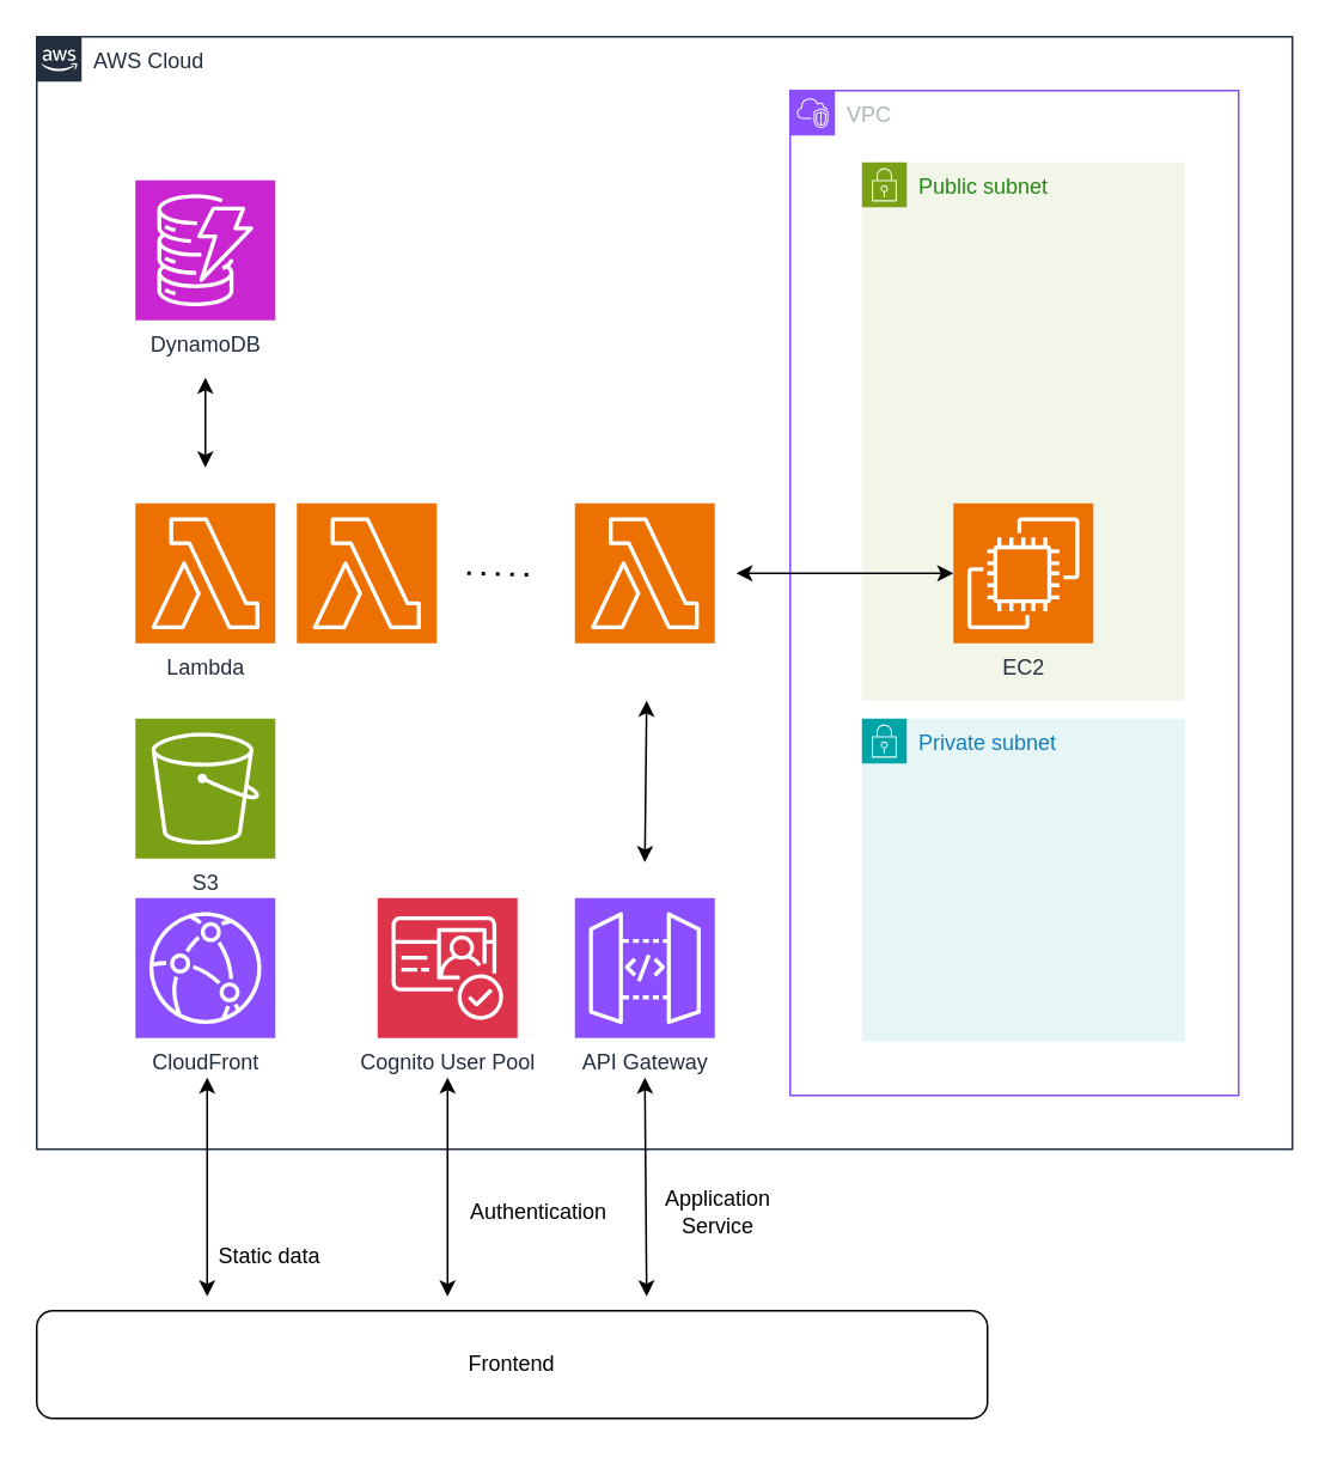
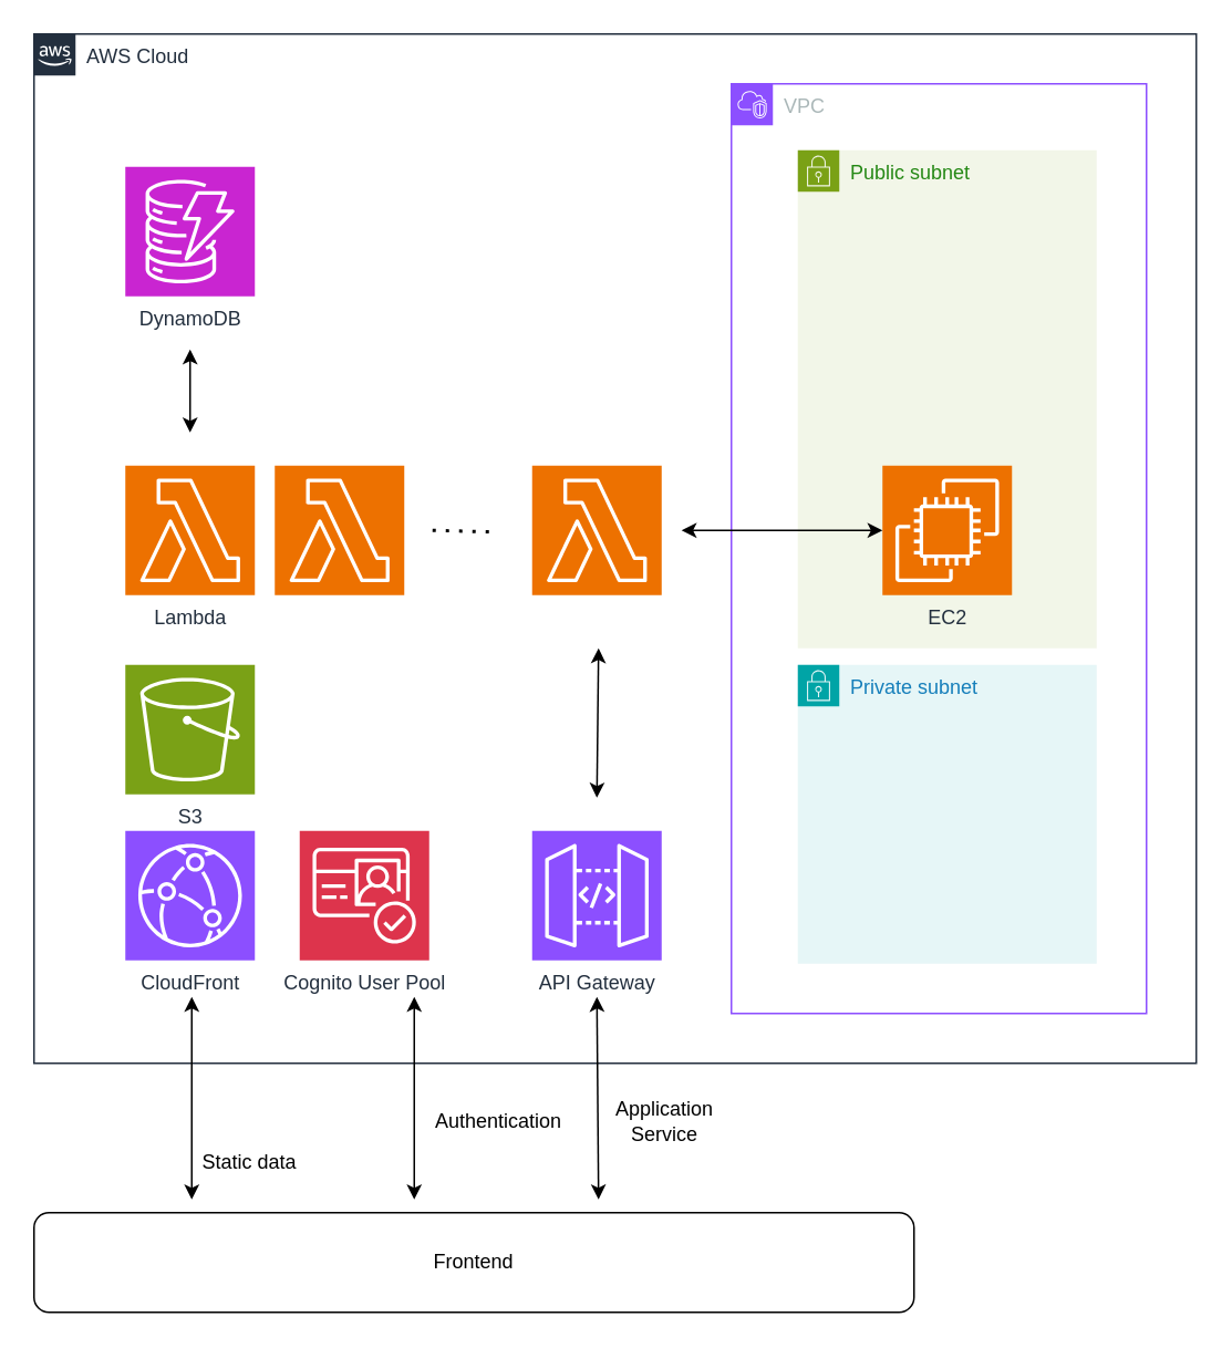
  <mxCell id="0" />
  <mxCell id="1" parent="0" />
  <mxCell id="2" value="AWS Cloud" style="points=[[0,0],[0.25,0],[0.5,0],[0.75,0],[1,0],[1,0.25],[1,0.5],[1,0.75],[1,1],[0.75,1],[0.5,1],[0.25,1],[0,1],[0,0.75],[0,0.5],[0,0.25]];outlineConnect=0;gradientColor=none;html=1;whiteSpace=wrap;fontSize=12;fontStyle=0;container=1;pointerEvents=0;collapsible=0;recursiveResize=0;shape=mxgraph.aws4.group;grIcon=mxgraph.aws4.group_aws_cloud_alt;strokeColor=#232F3E;fillColor=none;verticalAlign=top;align=left;spacingLeft=30;fontColor=#232F3E;dashed=0;" vertex="1" parent="1"><mxGeometry x="20" y="20" width="700" height="620" as="geometry" /></mxCell>
  <mxCell id="3" value="VPC" style="points=[[0,0],[0.25,0],[0.5,0],[0.75,0],[1,0],[1,0.25],[1,0.5],[1,0.75],[1,1],[0.75,1],[0.5,1],[0.25,1],[0,1],[0,0.75],[0,0.5],[0,0.25]];outlineConnect=0;gradientColor=none;html=1;whiteSpace=wrap;fontSize=12;fontStyle=0;container=1;pointerEvents=0;collapsible=0;recursiveResize=0;shape=mxgraph.aws4.group;grIcon=mxgraph.aws4.group_vpc2;strokeColor=#8C4FFF;fillColor=none;verticalAlign=top;align=left;spacingLeft=30;fontColor=#AAB7B8;dashed=0;" vertex="1" parent="2"><mxGeometry x="420" y="30" width="250" height="560" as="geometry" /></mxCell>
  <mxCell id="4" value="Public subnet" style="points=[[0,0],[0.25,0],[0.5,0],[0.75,0],[1,0],[1,0.25],[1,0.5],[1,0.75],[1,1],[0.75,1],[0.5,1],[0.25,1],[0,1],[0,0.75],[0,0.5],[0,0.25]];outlineConnect=0;gradientColor=none;html=1;whiteSpace=wrap;fontSize=12;fontStyle=0;container=1;pointerEvents=0;collapsible=0;recursiveResize=0;shape=mxgraph.aws4.group;grIcon=mxgraph.aws4.group_security_group;grStroke=0;strokeColor=#7AA116;fillColor=#F2F6E8;verticalAlign=top;align=left;spacingLeft=30;fontColor=#248814;dashed=0;" vertex="1" parent="3"><mxGeometry x="40" y="40" width="180" height="300" as="geometry" /></mxCell>
  <mxCell id="5" value="EC2" style="sketch=0;points=[[0,0,0],[0.25,0,0],[0.5,0,0],[0.75,0,0],[1,0,0],[0,1,0],[0.25,1,0],[0.5,1,0],[0.75,1,0],[1,1,0],[0,0.25,0],[0,0.5,0],[0,0.75,0],[1,0.25,0],[1,0.5,0],[1,0.75,0]];outlineConnect=0;fontColor=#232F3E;fillColor=#ED7100;strokeColor=#ffffff;dashed=0;verticalLabelPosition=bottom;verticalAlign=top;align=center;html=1;fontSize=12;fontStyle=0;aspect=fixed;shape=mxgraph.aws4.resourceIcon;resIcon=mxgraph.aws4.ec2;" vertex="1" parent="4"><mxGeometry x="51" y="190" width="78" height="78" as="geometry" /></mxCell>
  <mxCell id="6" value="Private subnet" style="points=[[0,0],[0.25,0],[0.5,0],[0.75,0],[1,0],[1,0.25],[1,0.5],[1,0.75],[1,1],[0.75,1],[0.5,1],[0.25,1],[0,1],[0,0.75],[0,0.5],[0,0.25]];outlineConnect=0;gradientColor=none;html=1;whiteSpace=wrap;fontSize=12;fontStyle=0;container=1;pointerEvents=0;collapsible=0;recursiveResize=0;shape=mxgraph.aws4.group;grIcon=mxgraph.aws4.group_security_group;grStroke=0;strokeColor=#00A4A6;fillColor=#E6F6F7;verticalAlign=top;align=left;spacingLeft=30;fontColor=#147EBA;dashed=0;" vertex="1" parent="3"><mxGeometry x="40" y="350" width="180" height="180" as="geometry" /></mxCell>
  <mxCell id="7" value="DynamoDB" style="sketch=0;points=[[0,0,0],[0.25,0,0],[0.5,0,0],[0.75,0,0],[1,0,0],[0,1,0],[0.25,1,0],[0.5,1,0],[0.75,1,0],[1,1,0],[0,0.25,0],[0,0.5,0],[0,0.75,0],[1,0.25,0],[1,0.5,0],[1,0.75,0]];outlineConnect=0;fontColor=#232F3E;fillColor=#C925D1;strokeColor=#ffffff;dashed=0;verticalLabelPosition=bottom;verticalAlign=top;align=center;html=1;fontSize=12;fontStyle=0;aspect=fixed;shape=mxgraph.aws4.resourceIcon;resIcon=mxgraph.aws4.dynamodb;" vertex="1" parent="2"><mxGeometry x="55" y="80" width="78" height="78" as="geometry" /></mxCell>
  <mxCell id="8" value="API Gateway" style="sketch=0;points=[[0,0,0],[0.25,0,0],[0.5,0,0],[0.75,0,0],[1,0,0],[0,1,0],[0.25,1,0],[0.5,1,0],[0.75,1,0],[1,1,0],[0,0.25,0],[0,0.5,0],[0,0.75,0],[1,0.25,0],[1,0.5,0],[1,0.75,0]];outlineConnect=0;fontColor=#232F3E;fillColor=#8C4FFF;strokeColor=#ffffff;dashed=0;verticalLabelPosition=bottom;verticalAlign=top;align=center;html=1;fontSize=12;fontStyle=0;aspect=fixed;shape=mxgraph.aws4.resourceIcon;resIcon=mxgraph.aws4.api_gateway;" vertex="1" parent="2"><mxGeometry x="300" y="480" width="78" height="78" as="geometry" /></mxCell>
  <mxCell id="9" value="Lambda" style="sketch=0;points=[[0,0,0],[0.25,0,0],[0.5,0,0],[0.75,0,0],[1,0,0],[0,1,0],[0.25,1,0],[0.5,1,0],[0.75,1,0],[1,1,0],[0,0.25,0],[0,0.5,0],[0,0.75,0],[1,0.25,0],[1,0.5,0],[1,0.75,0]];outlineConnect=0;fontColor=#232F3E;fillColor=#ED7100;strokeColor=#ffffff;dashed=0;verticalLabelPosition=bottom;verticalAlign=top;align=center;html=1;fontSize=12;fontStyle=0;aspect=fixed;shape=mxgraph.aws4.resourceIcon;resIcon=mxgraph.aws4.lambda;" vertex="1" parent="2"><mxGeometry x="55" y="260" width="78" height="78" as="geometry" /></mxCell>
  <mxCell id="10" value="" style="sketch=0;points=[[0,0,0],[0.25,0,0],[0.5,0,0],[0.75,0,0],[1,0,0],[0,1,0],[0.25,1,0],[0.5,1,0],[0.75,1,0],[1,1,0],[0,0.25,0],[0,0.5,0],[0,0.75,0],[1,0.25,0],[1,0.5,0],[1,0.75,0]];outlineConnect=0;fontColor=#232F3E;fillColor=#ED7100;strokeColor=#ffffff;dashed=0;verticalLabelPosition=bottom;verticalAlign=top;align=center;html=1;fontSize=12;fontStyle=0;aspect=fixed;shape=mxgraph.aws4.resourceIcon;resIcon=mxgraph.aws4.lambda;" vertex="1" parent="2"><mxGeometry x="145" y="260" width="78" height="78" as="geometry" /></mxCell>
  <mxCell id="11" value="" style="sketch=0;points=[[0,0,0],[0.25,0,0],[0.5,0,0],[0.75,0,0],[1,0,0],[0,1,0],[0.25,1,0],[0.5,1,0],[0.75,1,0],[1,1,0],[0,0.25,0],[0,0.5,0],[0,0.75,0],[1,0.25,0],[1,0.5,0],[1,0.75,0]];outlineConnect=0;fontColor=#232F3E;fillColor=#ED7100;strokeColor=#ffffff;dashed=0;verticalLabelPosition=bottom;verticalAlign=top;align=center;html=1;fontSize=12;fontStyle=0;aspect=fixed;shape=mxgraph.aws4.resourceIcon;resIcon=mxgraph.aws4.lambda;" vertex="1" parent="2"><mxGeometry x="300" y="260" width="78" height="78" as="geometry" /></mxCell>
- <mxCell id="12" value="Cognito User Pool" style="sketch=0;points=[[0,0,0],[0.25,0,0],[0.5,0,0],[0.75,0,0],[1,0,0],[0,1,0],[0.25,1,0],[0.5,1,0],[0.75,1,0],[1,1,0],[0,0.25,0],[0,0.5,0],[0,0.75,0],[1,0.25,0],[1,0.5,0],[1,0.75,0]];outlineConnect=0;fontColor=#232F3E;fillColor=#DD344C;strokeColor=#ffffff;dashed=0;verticalLabelPosition=bottom;verticalAlign=top;align=center;html=1;fontSize=12;fontStyle=0;aspect=fixed;shape=mxgraph.aws4.resourceIcon;resIcon=mxgraph.aws4.cognito;" vertex="1" parent="2"><mxGeometry x="190" y="480" width="78" height="78" as="geometry" /></mxCell>
+ <mxCell id="12" value="Cognito User Pool" style="sketch=0;points=[[0,0,0],[0.25,0,0],[0.5,0,0],[0.75,0,0],[1,0,0],[0,1,0],[0.25,1,0],[0.5,1,0],[0.75,1,0],[1,1,0],[0,0.25,0],[0,0.5,0],[0,0.75,0],[1,0.25,0],[1,0.5,0],[1,0.75,0]];outlineConnect=0;fontColor=#232F3E;fillColor=#DD344C;strokeColor=#ffffff;dashed=0;verticalLabelPosition=bottom;verticalAlign=top;align=center;html=1;fontSize=12;fontStyle=0;aspect=fixed;shape=mxgraph.aws4.resourceIcon;resIcon=mxgraph.aws4.cognito;" vertex="1" parent="2"><mxGeometry x="160" y="480" width="78" height="78" as="geometry" /></mxCell>
  <mxCell id="13" value="" style="endArrow=classic;startArrow=classic;html=1;rounded=0;" edge="1" parent="2"><mxGeometry width="50" height="50" relative="1" as="geometry"><mxPoint x="340" y="370" as="sourcePoint" /><mxPoint x="339" y="460" as="targetPoint" /></mxGeometry></mxCell>
  <mxCell id="14" value="" style="endArrow=classic;startArrow=classic;html=1;rounded=0;" edge="1" parent="2"><mxGeometry width="50" height="50" relative="1" as="geometry"><mxPoint x="94" y="190" as="sourcePoint" /><mxPoint x="94" y="240" as="targetPoint" /></mxGeometry></mxCell>
  <mxCell id="15" value="" style="endArrow=classic;startArrow=classic;html=1;rounded=0;exitX=0;exitY=0.5;exitDx=0;exitDy=0;exitPerimeter=0;" edge="1" parent="2" source="5"><mxGeometry width="50" height="50" relative="1" as="geometry"><mxPoint x="260" y="480" as="sourcePoint" /><mxPoint x="390" y="299" as="targetPoint" /></mxGeometry></mxCell>
  <mxCell id="16" value="CloudFront" style="sketch=0;points=[[0,0,0],[0.25,0,0],[0.5,0,0],[0.75,0,0],[1,0,0],[0,1,0],[0.25,1,0],[0.5,1,0],[0.75,1,0],[1,1,0],[0,0.25,0],[0,0.5,0],[0,0.75,0],[1,0.25,0],[1,0.5,0],[1,0.75,0]];outlineConnect=0;fontColor=#232F3E;fillColor=#8C4FFF;strokeColor=#ffffff;dashed=0;verticalLabelPosition=bottom;verticalAlign=top;align=center;html=1;fontSize=12;fontStyle=0;aspect=fixed;shape=mxgraph.aws4.resourceIcon;resIcon=mxgraph.aws4.cloudfront;" vertex="1" parent="2"><mxGeometry x="55" y="480" width="78" height="78" as="geometry" /></mxCell>
  <mxCell id="17" value="S3" style="sketch=0;points=[[0,0,0],[0.25,0,0],[0.5,0,0],[0.75,0,0],[1,0,0],[0,1,0],[0.25,1,0],[0.5,1,0],[0.75,1,0],[1,1,0],[0,0.25,0],[0,0.5,0],[0,0.75,0],[1,0.25,0],[1,0.5,0],[1,0.75,0]];outlineConnect=0;fontColor=#232F3E;fillColor=#7AA116;strokeColor=#ffffff;dashed=0;verticalLabelPosition=bottom;verticalAlign=top;align=center;html=1;fontSize=12;fontStyle=0;aspect=fixed;shape=mxgraph.aws4.resourceIcon;resIcon=mxgraph.aws4.s3;" vertex="1" parent="2"><mxGeometry x="55" y="380" width="78" height="78" as="geometry" /></mxCell>
  <mxCell id="18" value="" style="endArrow=classic;startArrow=classic;html=1;rounded=0;exitX=0.5;exitY=1;exitDx=0;exitDy=0;exitPerimeter=0;" edge="1" parent="2"><mxGeometry width="50" height="50" relative="1" as="geometry"><mxPoint x="95" y="580" as="sourcePoint" /><mxPoint x="95" y="702" as="targetPoint" /></mxGeometry></mxCell>
  <mxCell id="19" value="" style="endArrow=none;dashed=1;html=1;dashPattern=1 3;strokeWidth=2;rounded=0;" edge="1" parent="2"><mxGeometry width="50" height="50" relative="1" as="geometry"><mxPoint x="240" y="299" as="sourcePoint" /><mxPoint x="280" y="300" as="targetPoint" /></mxGeometry></mxCell>
  <mxCell id="20" value="" style="endArrow=classic;startArrow=classic;html=1;rounded=0;exitX=0.5;exitY=1;exitDx=0;exitDy=0;exitPerimeter=0;" edge="1" parent="1"><mxGeometry width="50" height="50" relative="1" as="geometry"><mxPoint x="249" y="600" as="sourcePoint" /><mxPoint x="249" y="722" as="targetPoint" /></mxGeometry></mxCell>
  <mxCell id="21" value="" style="endArrow=classic;startArrow=classic;html=1;rounded=0;entryX=0.5;entryY=1;entryDx=0;entryDy=0;entryPerimeter=0;" edge="1" parent="1"><mxGeometry width="50" height="50" relative="1" as="geometry"><mxPoint x="360" y="722" as="sourcePoint" /><mxPoint x="359" y="600" as="targetPoint" /></mxGeometry></mxCell>
  <mxCell id="22" value="Frontend" style="rounded=1;whiteSpace=wrap;html=1;" vertex="1" parent="1"><mxGeometry x="20" y="730" width="530" height="60" as="geometry" /></mxCell>
  <mxCell id="23" value="Application Service" style="text;html=1;align=center;verticalAlign=middle;whiteSpace=wrap;rounded=0;" vertex="1" parent="1"><mxGeometry x="370" y="660" width="60" height="30" as="geometry" /></mxCell>
  <mxCell id="24" value="Authentication" style="text;html=1;align=center;verticalAlign=middle;whiteSpace=wrap;rounded=0;" vertex="1" parent="1"><mxGeometry x="270" y="660" width="60" height="30" as="geometry" /></mxCell>
  <mxCell id="25" value="Static data" style="text;html=1;align=center;verticalAlign=middle;whiteSpace=wrap;rounded=0;" vertex="1" parent="1"><mxGeometry x="120" y="685" width="60" height="30" as="geometry" /></mxCell>
